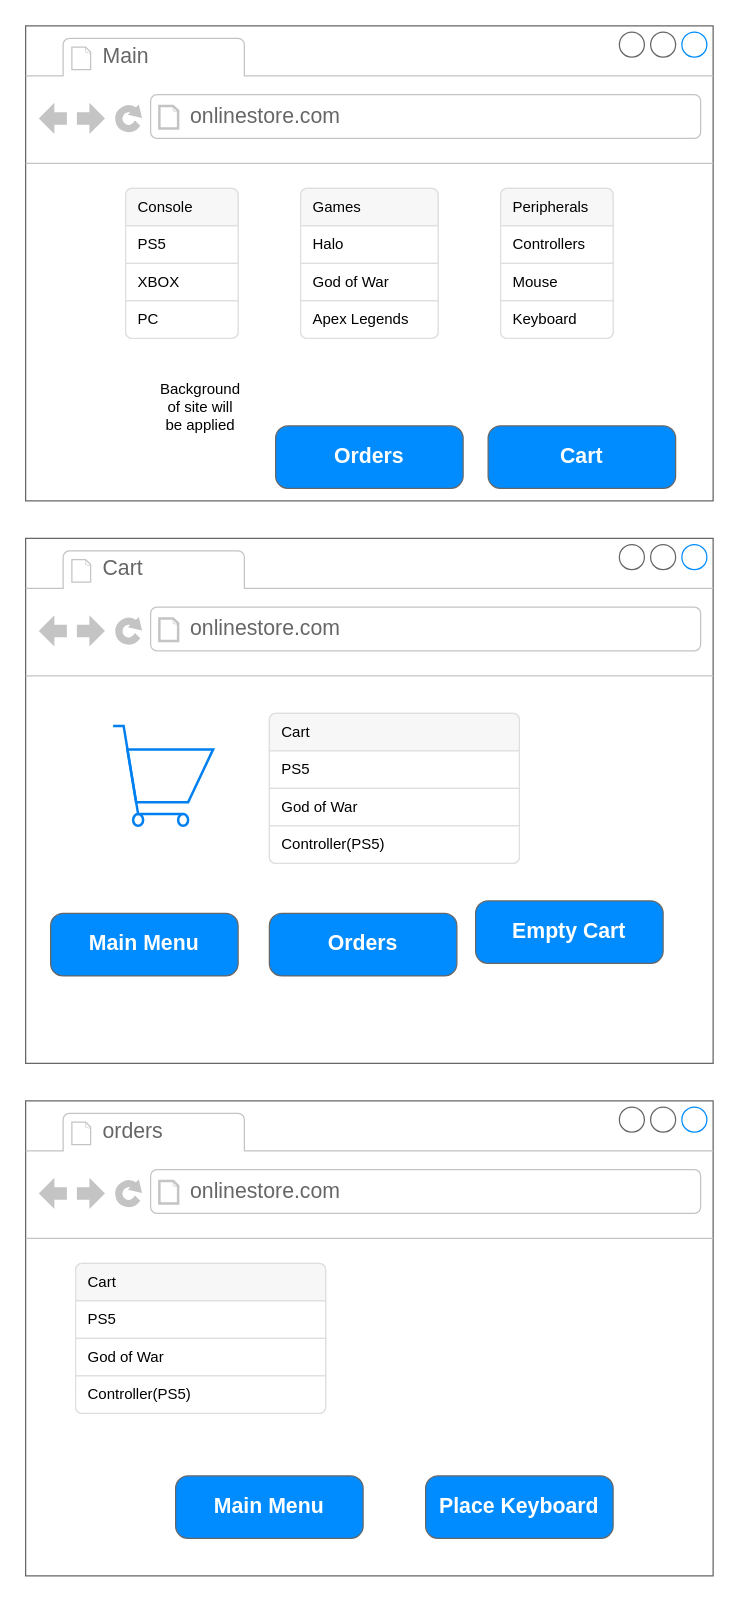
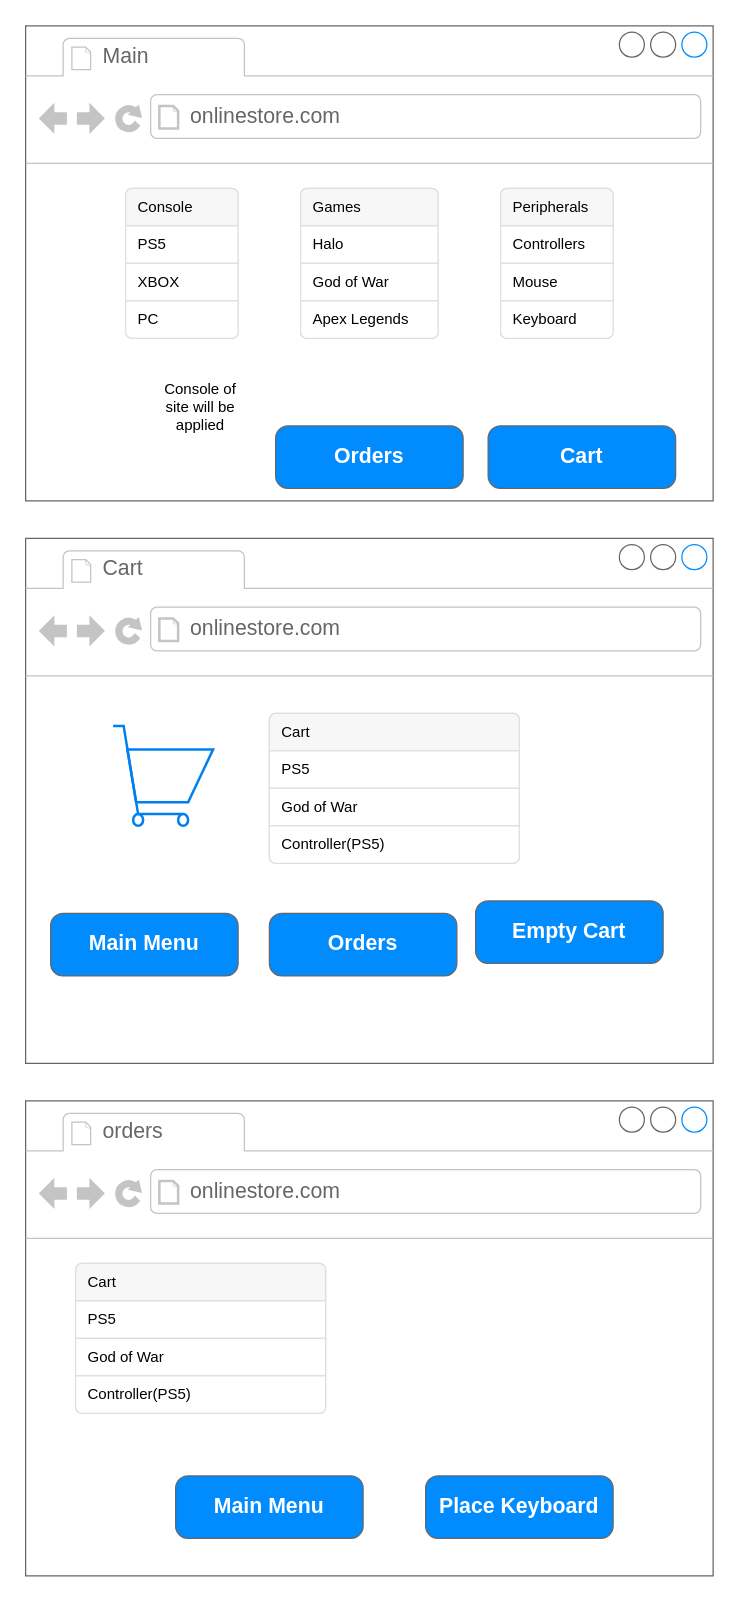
  <mxCell id="0" />
  <mxCell id="1" parent="0" />
  <mxCell id="2" value="" style="strokeWidth=1;shadow=0;dashed=0;align=center;html=1;shape=mxgraph.mockup.containers.browserWindow;rSize=0;strokeColor=#666666;strokeColor2=#008cff;strokeColor3=#c4c4c4;mainText=,;recursiveResize=0;" vertex="1" parent="1"><mxGeometry x="20" y="20" width="550" height="380" as="geometry" /></mxCell>
  <mxCell id="3" value="Main" style="strokeWidth=1;shadow=0;dashed=0;align=center;html=1;shape=mxgraph.mockup.containers.anchor;fontSize=17;fontColor=#666666;align=left;" vertex="1" parent="2"><mxGeometry x="60" y="12" width="110" height="26" as="geometry" /></mxCell>
  <mxCell id="4" value="onlinestore.com" style="strokeWidth=1;shadow=0;dashed=0;align=center;html=1;shape=mxgraph.mockup.containers.anchor;rSize=0;fontSize=17;fontColor=#666666;align=left;" vertex="1" parent="2"><mxGeometry x="130" y="60" width="250" height="26" as="geometry" /></mxCell>
  <mxCell id="5" value="" style="html=1;shadow=0;dashed=0;shape=mxgraph.bootstrap.rrect;rSize=5;strokeColor=#DFDFDF;html=1;whiteSpace=wrap;fillColor=#FFFFFF;fontColor=#000000;" vertex="1" parent="2"><mxGeometry x="380" y="130" width="90" height="120" as="geometry" /></mxCell>
  <mxCell id="6" value="Peripherals" style="html=1;shadow=0;dashed=0;shape=mxgraph.bootstrap.topButton;strokeColor=inherit;fillColor=#F7F7F7;rSize=5;perimeter=none;whiteSpace=wrap;resizeWidth=1;align=left;spacing=10;" vertex="1" parent="5"><mxGeometry width="90" height="30" relative="1" as="geometry" /></mxCell>
  <mxCell id="7" value="Controllers" style="strokeColor=inherit;fillColor=inherit;gradientColor=inherit;fontColor=inherit;html=1;shadow=0;dashed=0;perimeter=none;whiteSpace=wrap;resizeWidth=1;align=left;spacing=10;" vertex="1" parent="5"><mxGeometry width="90" height="30" relative="1" as="geometry"><mxPoint y="30" as="offset" /></mxGeometry></mxCell>
  <mxCell id="8" value="Mouse" style="strokeColor=inherit;fillColor=inherit;gradientColor=inherit;fontColor=inherit;html=1;shadow=0;dashed=0;perimeter=none;whiteSpace=wrap;resizeWidth=1;align=left;spacing=10;" vertex="1" parent="5"><mxGeometry width="90" height="30" relative="1" as="geometry"><mxPoint y="60" as="offset" /></mxGeometry></mxCell>
  <mxCell id="9" value="Keyboard" style="strokeColor=inherit;fillColor=inherit;gradientColor=inherit;fontColor=inherit;html=1;shadow=0;dashed=0;shape=mxgraph.bootstrap.bottomButton;rSize=5;perimeter=none;whiteSpace=wrap;resizeWidth=1;resizeHeight=0;align=left;spacing=10;" vertex="1" parent="5"><mxGeometry y="1" width="90" height="30" relative="1" as="geometry"><mxPoint y="-30" as="offset" /></mxGeometry></mxCell>
  <mxCell id="10" value="" style="html=1;shadow=0;dashed=0;shape=mxgraph.bootstrap.rrect;rSize=5;strokeColor=#DFDFDF;html=1;whiteSpace=wrap;fillColor=#FFFFFF;fontColor=#000000;" vertex="1" parent="2"><mxGeometry x="220" y="130" width="110" height="120" as="geometry" /></mxCell>
  <mxCell id="11" value="Games" style="html=1;shadow=0;dashed=0;shape=mxgraph.bootstrap.topButton;strokeColor=inherit;fillColor=#F7F7F7;rSize=5;perimeter=none;whiteSpace=wrap;resizeWidth=1;align=left;spacing=10;" vertex="1" parent="10"><mxGeometry width="110.0" height="30" relative="1" as="geometry" /></mxCell>
  <mxCell id="12" value="Halo" style="strokeColor=inherit;fillColor=inherit;gradientColor=inherit;fontColor=inherit;html=1;shadow=0;dashed=0;perimeter=none;whiteSpace=wrap;resizeWidth=1;align=left;spacing=10;" vertex="1" parent="10"><mxGeometry width="110.0" height="30" relative="1" as="geometry"><mxPoint y="30" as="offset" /></mxGeometry></mxCell>
  <mxCell id="13" value="God of War" style="strokeColor=inherit;fillColor=inherit;gradientColor=inherit;fontColor=inherit;html=1;shadow=0;dashed=0;perimeter=none;whiteSpace=wrap;resizeWidth=1;align=left;spacing=10;" vertex="1" parent="10"><mxGeometry width="110.0" height="30" relative="1" as="geometry"><mxPoint y="60" as="offset" /></mxGeometry></mxCell>
  <mxCell id="14" value="Apex Legends" style="strokeColor=inherit;fillColor=inherit;gradientColor=inherit;fontColor=inherit;html=1;shadow=0;dashed=0;shape=mxgraph.bootstrap.bottomButton;rSize=5;perimeter=none;whiteSpace=wrap;resizeWidth=1;resizeHeight=0;align=left;spacing=10;" vertex="1" parent="10"><mxGeometry y="1" width="110.0" height="30" relative="1" as="geometry"><mxPoint y="-30" as="offset" /></mxGeometry></mxCell>
  <mxCell id="15" value="" style="html=1;shadow=0;dashed=0;shape=mxgraph.bootstrap.rrect;rSize=5;strokeColor=#DFDFDF;html=1;whiteSpace=wrap;fillColor=#FFFFFF;fontColor=#000000;" vertex="1" parent="2"><mxGeometry x="80" y="130" width="90" height="120" as="geometry" /></mxCell>
  <mxCell id="16" value="Console" style="html=1;shadow=0;dashed=0;shape=mxgraph.bootstrap.topButton;strokeColor=inherit;fillColor=#F7F7F7;rSize=5;perimeter=none;whiteSpace=wrap;resizeWidth=1;align=left;spacing=10;" vertex="1" parent="15"><mxGeometry width="90" height="30" relative="1" as="geometry" /></mxCell>
  <mxCell id="17" value="PS5" style="strokeColor=inherit;fillColor=inherit;gradientColor=inherit;fontColor=inherit;html=1;shadow=0;dashed=0;perimeter=none;whiteSpace=wrap;resizeWidth=1;align=left;spacing=10;" vertex="1" parent="15"><mxGeometry width="90" height="30" relative="1" as="geometry"><mxPoint y="30" as="offset" /></mxGeometry></mxCell>
  <mxCell id="18" value="XBOX" style="strokeColor=inherit;fillColor=inherit;gradientColor=inherit;fontColor=inherit;html=1;shadow=0;dashed=0;perimeter=none;whiteSpace=wrap;resizeWidth=1;align=left;spacing=10;" vertex="1" parent="15"><mxGeometry width="90" height="30" relative="1" as="geometry"><mxPoint y="60" as="offset" /></mxGeometry></mxCell>
  <mxCell id="19" value="PC" style="strokeColor=inherit;fillColor=inherit;gradientColor=inherit;fontColor=inherit;html=1;shadow=0;dashed=0;shape=mxgraph.bootstrap.bottomButton;rSize=5;perimeter=none;whiteSpace=wrap;resizeWidth=1;resizeHeight=0;align=left;spacing=10;" vertex="1" parent="15"><mxGeometry y="1" width="90" height="30" relative="1" as="geometry"><mxPoint y="-30" as="offset" /></mxGeometry></mxCell>
- <mxCell id="20" value="Background of site will be applied" style="text;html=1;strokeColor=none;fillColor=none;align=center;verticalAlign=middle;whiteSpace=wrap;rounded=0;" vertex="1" parent="2"><mxGeometry x="110" y="290" width="60" height="30" as="geometry" /></mxCell>
+ <mxCell id="20" value="Console of site will be applied" style="text;html=1;strokeColor=none;fillColor=none;align=center;verticalAlign=middle;whiteSpace=wrap;rounded=0;" vertex="1" parent="2"><mxGeometry x="110" y="290" width="60" height="30" as="geometry" /></mxCell>
  <mxCell id="21" value="Orders" style="strokeWidth=1;shadow=0;dashed=0;align=center;html=1;shape=mxgraph.mockup.buttons.button;strokeColor=#666666;fontColor=#ffffff;mainText=;buttonStyle=round;fontSize=17;fontStyle=1;fillColor=#008cff;whiteSpace=wrap;" vertex="1" parent="2"><mxGeometry x="200" y="320" width="150" height="50" as="geometry" /></mxCell>
  <mxCell id="22" value="Cart" style="strokeWidth=1;shadow=0;dashed=0;align=center;html=1;shape=mxgraph.mockup.buttons.button;strokeColor=#666666;fontColor=#ffffff;mainText=;buttonStyle=round;fontSize=17;fontStyle=1;fillColor=#008cff;whiteSpace=wrap;" vertex="1" parent="2"><mxGeometry x="370" y="320" width="150" height="50" as="geometry" /></mxCell>
  <mxCell id="23" value="" style="strokeWidth=1;shadow=0;dashed=0;align=center;html=1;shape=mxgraph.mockup.containers.browserWindow;rSize=0;strokeColor=#666666;strokeColor2=#008cff;strokeColor3=#c4c4c4;mainText=,;recursiveResize=0;" vertex="1" parent="1"><mxGeometry x="20" y="430" width="550" height="420" as="geometry" /></mxCell>
  <mxCell id="24" value="Cart" style="strokeWidth=1;shadow=0;dashed=0;align=center;html=1;shape=mxgraph.mockup.containers.anchor;fontSize=17;fontColor=#666666;align=left;" vertex="1" parent="23"><mxGeometry x="60" y="12" width="110" height="26" as="geometry" /></mxCell>
  <mxCell id="25" value="onlinestore.com" style="strokeWidth=1;shadow=0;dashed=0;align=center;html=1;shape=mxgraph.mockup.containers.anchor;rSize=0;fontSize=17;fontColor=#666666;align=left;" vertex="1" parent="23"><mxGeometry x="130" y="60" width="250" height="26" as="geometry" /></mxCell>
  <mxCell id="26" value="" style="html=1;verticalLabelPosition=bottom;align=center;labelBackgroundColor=#ffffff;verticalAlign=top;strokeWidth=2;strokeColor=#0080F0;shadow=0;dashed=0;shape=mxgraph.ios7.icons.shopping_cart;" vertex="1" parent="23"><mxGeometry x="70" y="150" width="80" height="80" as="geometry" /></mxCell>
  <mxCell id="27" value="Empty Cart" style="strokeWidth=1;shadow=0;dashed=0;align=center;html=1;shape=mxgraph.mockup.buttons.button;strokeColor=#666666;fontColor=#ffffff;mainText=;buttonStyle=round;fontSize=17;fontStyle=1;fillColor=#008cff;whiteSpace=wrap;" vertex="1" parent="23"><mxGeometry x="360" y="290" width="150" height="50" as="geometry" /></mxCell>
  <mxCell id="28" value="Orders" style="strokeWidth=1;shadow=0;dashed=0;align=center;html=1;shape=mxgraph.mockup.buttons.button;strokeColor=#666666;fontColor=#ffffff;mainText=;buttonStyle=round;fontSize=17;fontStyle=1;fillColor=#008cff;whiteSpace=wrap;" vertex="1" parent="23"><mxGeometry x="195" y="300" width="150" height="50" as="geometry" /></mxCell>
  <mxCell id="29" value="Main Menu" style="strokeWidth=1;shadow=0;dashed=0;align=center;html=1;shape=mxgraph.mockup.buttons.button;strokeColor=#666666;fontColor=#ffffff;mainText=;buttonStyle=round;fontSize=17;fontStyle=1;fillColor=#008cff;whiteSpace=wrap;" vertex="1" parent="23"><mxGeometry x="20" y="300" width="150" height="50" as="geometry" /></mxCell>
  <mxCell id="30" value="" style="html=1;shadow=0;dashed=0;shape=mxgraph.bootstrap.rrect;rSize=5;strokeColor=#DFDFDF;html=1;whiteSpace=wrap;fillColor=#FFFFFF;fontColor=#000000;" vertex="1" parent="23"><mxGeometry x="195" y="140" width="200" height="120" as="geometry" /></mxCell>
  <mxCell id="31" value="Cart" style="html=1;shadow=0;dashed=0;shape=mxgraph.bootstrap.topButton;strokeColor=inherit;fillColor=#F7F7F7;rSize=5;perimeter=none;whiteSpace=wrap;resizeWidth=1;align=left;spacing=10;" vertex="1" parent="30"><mxGeometry width="200" height="30" relative="1" as="geometry" /></mxCell>
  <mxCell id="32" value="PS5" style="strokeColor=inherit;fillColor=inherit;gradientColor=inherit;fontColor=inherit;html=1;shadow=0;dashed=0;perimeter=none;whiteSpace=wrap;resizeWidth=1;align=left;spacing=10;" vertex="1" parent="30"><mxGeometry width="200" height="30" relative="1" as="geometry"><mxPoint y="30" as="offset" /></mxGeometry></mxCell>
  <mxCell id="33" value="God of War" style="strokeColor=inherit;fillColor=inherit;gradientColor=inherit;fontColor=inherit;html=1;shadow=0;dashed=0;perimeter=none;whiteSpace=wrap;resizeWidth=1;align=left;spacing=10;" vertex="1" parent="30"><mxGeometry width="200" height="30" relative="1" as="geometry"><mxPoint y="60" as="offset" /></mxGeometry></mxCell>
  <mxCell id="34" value="Controller(PS5)" style="strokeColor=inherit;fillColor=inherit;gradientColor=inherit;fontColor=inherit;html=1;shadow=0;dashed=0;shape=mxgraph.bootstrap.bottomButton;rSize=5;perimeter=none;whiteSpace=wrap;resizeWidth=1;resizeHeight=0;align=left;spacing=10;" vertex="1" parent="30"><mxGeometry y="1" width="200" height="30" relative="1" as="geometry"><mxPoint y="-30" as="offset" /></mxGeometry></mxCell>
  <mxCell id="35" value="" style="strokeWidth=1;shadow=0;dashed=0;align=center;html=1;shape=mxgraph.mockup.containers.browserWindow;rSize=0;strokeColor=#666666;strokeColor2=#008cff;strokeColor3=#c4c4c4;mainText=,;recursiveResize=0;" vertex="1" parent="1"><mxGeometry x="20" y="880" width="550" height="380" as="geometry" /></mxCell>
  <mxCell id="36" value="orders" style="strokeWidth=1;shadow=0;dashed=0;align=center;html=1;shape=mxgraph.mockup.containers.anchor;fontSize=17;fontColor=#666666;align=left;" vertex="1" parent="35"><mxGeometry x="60" y="12" width="110" height="26" as="geometry" /></mxCell>
  <mxCell id="37" value="onlinestore.com" style="strokeWidth=1;shadow=0;dashed=0;align=center;html=1;shape=mxgraph.mockup.containers.anchor;rSize=0;fontSize=17;fontColor=#666666;align=left;" vertex="1" parent="35"><mxGeometry x="130" y="60" width="250" height="26" as="geometry" /></mxCell>
  <mxCell id="38" value="" style="html=1;shadow=0;dashed=0;shape=mxgraph.bootstrap.rrect;rSize=5;strokeColor=#DFDFDF;html=1;whiteSpace=wrap;fillColor=#FFFFFF;fontColor=#000000;" vertex="1" parent="35"><mxGeometry x="40" y="130" width="200" height="120" as="geometry" /></mxCell>
  <mxCell id="39" value="Cart" style="html=1;shadow=0;dashed=0;shape=mxgraph.bootstrap.topButton;strokeColor=inherit;fillColor=#F7F7F7;rSize=5;perimeter=none;whiteSpace=wrap;resizeWidth=1;align=left;spacing=10;" vertex="1" parent="38"><mxGeometry width="200" height="30" relative="1" as="geometry" /></mxCell>
  <mxCell id="40" value="PS5" style="strokeColor=inherit;fillColor=inherit;gradientColor=inherit;fontColor=inherit;html=1;shadow=0;dashed=0;perimeter=none;whiteSpace=wrap;resizeWidth=1;align=left;spacing=10;" vertex="1" parent="38"><mxGeometry width="200" height="30" relative="1" as="geometry"><mxPoint y="30" as="offset" /></mxGeometry></mxCell>
  <mxCell id="41" value="God of War" style="strokeColor=inherit;fillColor=inherit;gradientColor=inherit;fontColor=inherit;html=1;shadow=0;dashed=0;perimeter=none;whiteSpace=wrap;resizeWidth=1;align=left;spacing=10;" vertex="1" parent="38"><mxGeometry width="200" height="30" relative="1" as="geometry"><mxPoint y="60" as="offset" /></mxGeometry></mxCell>
  <mxCell id="42" value="Controller(PS5)" style="strokeColor=inherit;fillColor=inherit;gradientColor=inherit;fontColor=inherit;html=1;shadow=0;dashed=0;shape=mxgraph.bootstrap.bottomButton;rSize=5;perimeter=none;whiteSpace=wrap;resizeWidth=1;resizeHeight=0;align=left;spacing=10;" vertex="1" parent="38"><mxGeometry y="1" width="200" height="30" relative="1" as="geometry"><mxPoint y="-30" as="offset" /></mxGeometry></mxCell>
  <mxCell id="43" value="Place Keyboard" style="strokeWidth=1;shadow=0;dashed=0;align=center;html=1;shape=mxgraph.mockup.buttons.button;strokeColor=#666666;fontColor=#ffffff;mainText=;buttonStyle=round;fontSize=17;fontStyle=1;fillColor=#008cff;whiteSpace=wrap;" vertex="1" parent="35"><mxGeometry x="320" y="300" width="150" height="50" as="geometry" /></mxCell>
  <mxCell id="44" value="Main Menu" style="strokeWidth=1;shadow=0;dashed=0;align=center;html=1;shape=mxgraph.mockup.buttons.button;strokeColor=#666666;fontColor=#ffffff;mainText=;buttonStyle=round;fontSize=17;fontStyle=1;fillColor=#008cff;whiteSpace=wrap;" vertex="1" parent="35"><mxGeometry x="120" y="300" width="150" height="50" as="geometry" /></mxCell>
